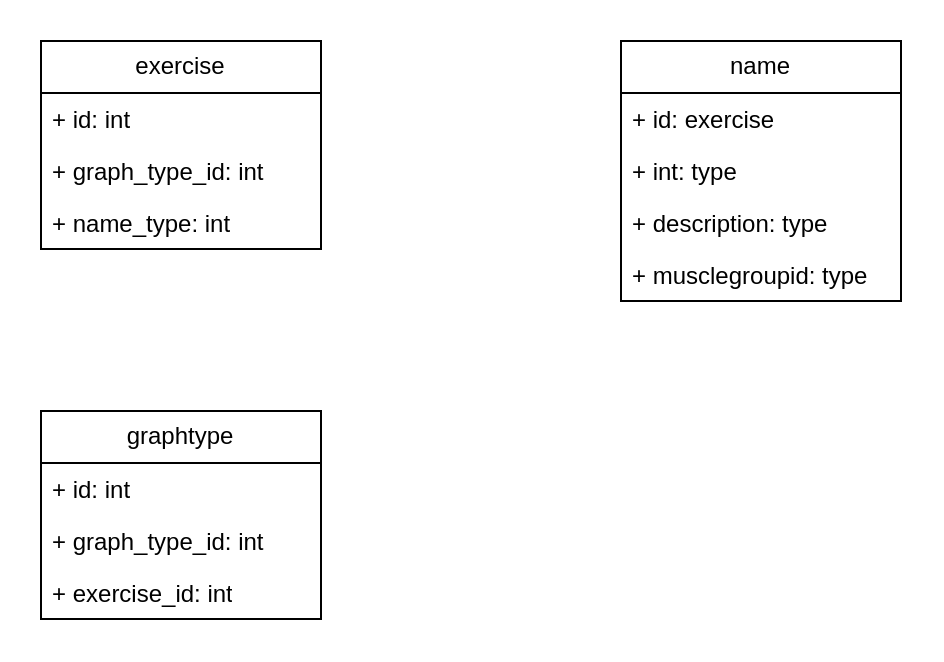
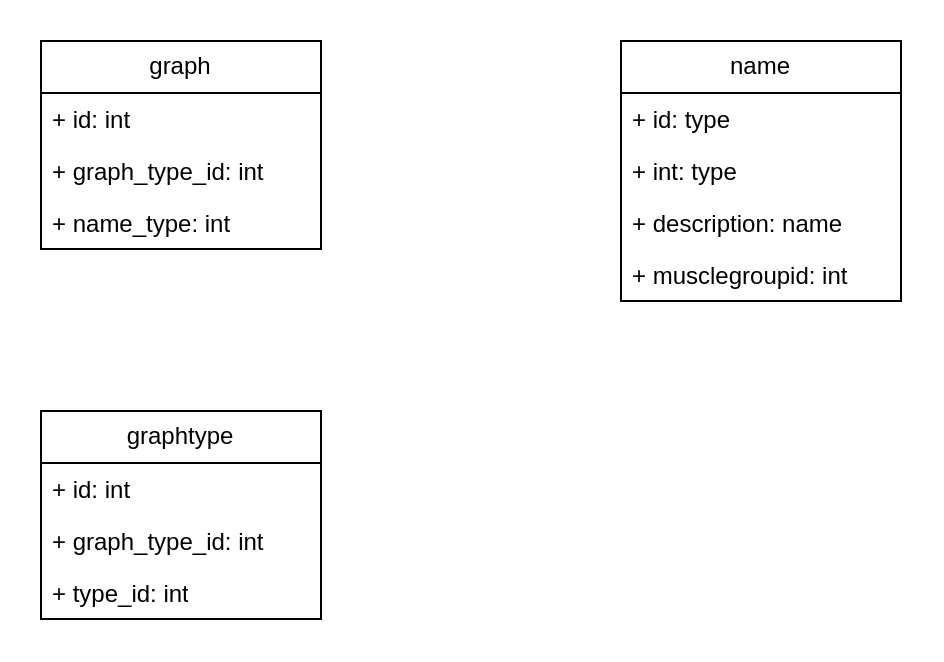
  <mxCell id="0" />
  <mxCell id="1" parent="0" />
  <mxCell id="2" value="name" style="swimlane;fontStyle=0;childLayout=stackLayout;horizontal=1;startSize=26;fillColor=none;horizontalStack=0;resizeParent=1;resizeParentMax=0;resizeLast=0;collapsible=1;marginBottom=0;whiteSpace=wrap;html=1;" parent="1" vertex="1"><mxGeometry x="310" y="20" width="140" height="130" as="geometry" /></mxCell>
- <mxCell id="3" value="+ id: exercise" style="text;strokeColor=none;fillColor=none;align=left;verticalAlign=top;spacingLeft=4;spacingRight=4;overflow=hidden;rotatable=0;points=[[0,0.5],[1,0.5]];portConstraint=eastwest;whiteSpace=wrap;html=1;" parent="2" vertex="1"><mxGeometry y="26" width="140" height="26" as="geometry" /></mxCell>
+ <mxCell id="3" value="+ id: type" style="text;strokeColor=none;fillColor=none;align=left;verticalAlign=top;spacingLeft=4;spacingRight=4;overflow=hidden;rotatable=0;points=[[0,0.5],[1,0.5]];portConstraint=eastwest;whiteSpace=wrap;html=1;" parent="2" vertex="1"><mxGeometry y="26" width="140" height="26" as="geometry" /></mxCell>
  <mxCell id="4" value="+ int: type" style="text;strokeColor=none;fillColor=none;align=left;verticalAlign=top;spacingLeft=4;spacingRight=4;overflow=hidden;rotatable=0;points=[[0,0.5],[1,0.5]];portConstraint=eastwest;whiteSpace=wrap;html=1;" parent="2" vertex="1"><mxGeometry y="52" width="140" height="26" as="geometry" /></mxCell>
- <mxCell id="5" value="+ description: type" style="text;strokeColor=none;fillColor=none;align=left;verticalAlign=top;spacingLeft=4;spacingRight=4;overflow=hidden;rotatable=0;points=[[0,0.5],[1,0.5]];portConstraint=eastwest;whiteSpace=wrap;html=1;" parent="2" vertex="1"><mxGeometry y="78" width="140" height="26" as="geometry" /></mxCell>
- <mxCell id="6" value="+ musclegroupid: type" style="text;strokeColor=none;fillColor=none;align=left;verticalAlign=top;spacingLeft=4;spacingRight=4;overflow=hidden;rotatable=0;points=[[0,0.5],[1,0.5]];portConstraint=eastwest;whiteSpace=wrap;html=1;" parent="2" vertex="1"><mxGeometry y="104" width="140" height="26" as="geometry" /></mxCell>
- <mxCell id="7" value="exercise" style="swimlane;fontStyle=0;childLayout=stackLayout;horizontal=1;startSize=26;fillColor=none;horizontalStack=0;resizeParent=1;resizeParentMax=0;resizeLast=0;collapsible=1;marginBottom=0;whiteSpace=wrap;html=1;" vertex="1" parent="1"><mxGeometry x="20" y="20" width="140" height="104" as="geometry" /></mxCell>
+ <mxCell id="5" value="+ description: name" style="text;strokeColor=none;fillColor=none;align=left;verticalAlign=top;spacingLeft=4;spacingRight=4;overflow=hidden;rotatable=0;points=[[0,0.5],[1,0.5]];portConstraint=eastwest;whiteSpace=wrap;html=1;" parent="2" vertex="1"><mxGeometry y="78" width="140" height="26" as="geometry" /></mxCell>
+ <mxCell id="6" value="+ musclegroupid: int" style="text;strokeColor=none;fillColor=none;align=left;verticalAlign=top;spacingLeft=4;spacingRight=4;overflow=hidden;rotatable=0;points=[[0,0.5],[1,0.5]];portConstraint=eastwest;whiteSpace=wrap;html=1;" parent="2" vertex="1"><mxGeometry y="104" width="140" height="26" as="geometry" /></mxCell>
+ <mxCell id="7" value="graph" style="swimlane;fontStyle=0;childLayout=stackLayout;horizontal=1;startSize=26;fillColor=none;horizontalStack=0;resizeParent=1;resizeParentMax=0;resizeLast=0;collapsible=1;marginBottom=0;whiteSpace=wrap;html=1;" vertex="1" parent="1"><mxGeometry x="20" y="20" width="140" height="104" as="geometry" /></mxCell>
  <mxCell id="8" value="+ id: int" style="text;strokeColor=none;fillColor=none;align=left;verticalAlign=top;spacingLeft=4;spacingRight=4;overflow=hidden;rotatable=0;points=[[0,0.5],[1,0.5]];portConstraint=eastwest;whiteSpace=wrap;html=1;" vertex="1" parent="7"><mxGeometry y="26" width="140" height="26" as="geometry" /></mxCell>
  <mxCell id="9" value="+ graph_type_id: int" style="text;strokeColor=none;fillColor=none;align=left;verticalAlign=top;spacingLeft=4;spacingRight=4;overflow=hidden;rotatable=0;points=[[0,0.5],[1,0.5]];portConstraint=eastwest;whiteSpace=wrap;html=1;" vertex="1" parent="7"><mxGeometry y="52" width="140" height="26" as="geometry" /></mxCell>
  <mxCell id="10" value="+ name_type: int" style="text;strokeColor=none;fillColor=none;align=left;verticalAlign=top;spacingLeft=4;spacingRight=4;overflow=hidden;rotatable=0;points=[[0,0.5],[1,0.5]];portConstraint=eastwest;whiteSpace=wrap;html=1;" vertex="1" parent="7"><mxGeometry y="78" width="140" height="26" as="geometry" /></mxCell>
  <mxCell id="11" value="graphtype" style="swimlane;fontStyle=0;childLayout=stackLayout;horizontal=1;startSize=26;fillColor=none;horizontalStack=0;resizeParent=1;resizeParentMax=0;resizeLast=0;collapsible=1;marginBottom=0;whiteSpace=wrap;html=1;" vertex="1" parent="1"><mxGeometry x="20" y="205" width="140" height="104" as="geometry" /></mxCell>
  <mxCell id="12" value="+ id: int" style="text;strokeColor=none;fillColor=none;align=left;verticalAlign=top;spacingLeft=4;spacingRight=4;overflow=hidden;rotatable=0;points=[[0,0.5],[1,0.5]];portConstraint=eastwest;whiteSpace=wrap;html=1;" vertex="1" parent="11"><mxGeometry y="26" width="140" height="26" as="geometry" /></mxCell>
  <mxCell id="13" value="+ graph_type_id: int" style="text;strokeColor=none;fillColor=none;align=left;verticalAlign=top;spacingLeft=4;spacingRight=4;overflow=hidden;rotatable=0;points=[[0,0.5],[1,0.5]];portConstraint=eastwest;whiteSpace=wrap;html=1;" vertex="1" parent="11"><mxGeometry y="52" width="140" height="26" as="geometry" /></mxCell>
- <mxCell id="14" value="+ exercise_id: int" style="text;strokeColor=none;fillColor=none;align=left;verticalAlign=top;spacingLeft=4;spacingRight=4;overflow=hidden;rotatable=0;points=[[0,0.5],[1,0.5]];portConstraint=eastwest;whiteSpace=wrap;html=1;" vertex="1" parent="11"><mxGeometry y="78" width="140" height="26" as="geometry" /></mxCell>
+ <mxCell id="14" value="+ type_id: int" style="text;strokeColor=none;fillColor=none;align=left;verticalAlign=top;spacingLeft=4;spacingRight=4;overflow=hidden;rotatable=0;points=[[0,0.5],[1,0.5]];portConstraint=eastwest;whiteSpace=wrap;html=1;" vertex="1" parent="11"><mxGeometry y="78" width="140" height="26" as="geometry" /></mxCell>
